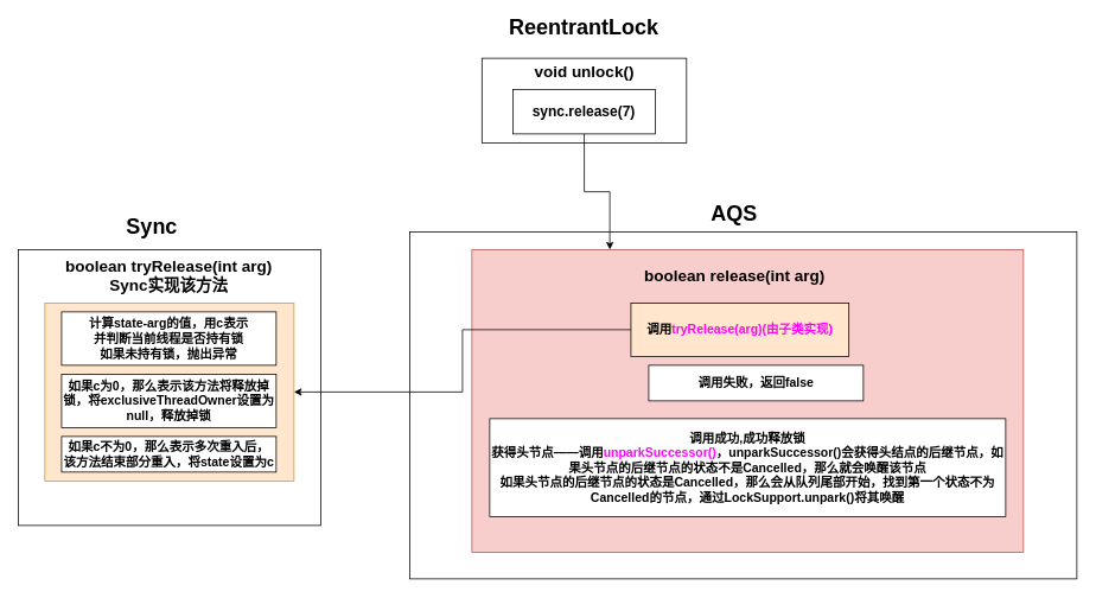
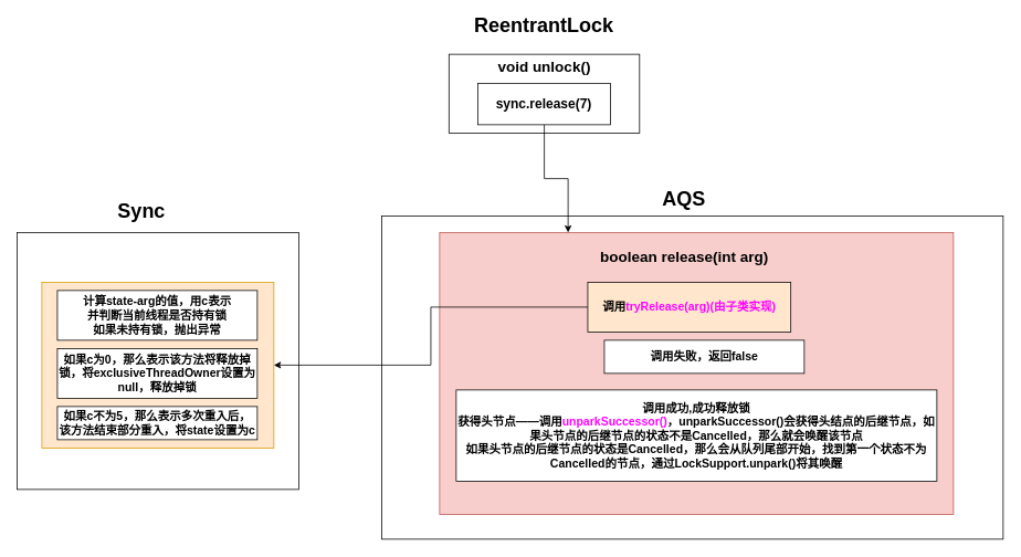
  <mxCell id="0" />
  <mxCell id="1" parent="0" />
  <mxCell id="2" value="" style="rounded=0;whiteSpace=wrap;html=1;" parent="1" vertex="1"><mxGeometry x="541.25" y="65" width="230" height="95" as="geometry" /></mxCell>
  <mxCell id="3" value="&lt;b&gt;&lt;font style=&quot;font-size: 24px&quot;&gt;ReentrantLock&lt;/font&gt;&lt;/b&gt;" style="text;html=1;strokeColor=none;fillColor=none;align=center;verticalAlign=middle;whiteSpace=wrap;rounded=0;" parent="1" vertex="1"><mxGeometry x="636.25" y="20" width="40" height="20" as="geometry" /></mxCell>
  <mxCell id="4" value="&lt;b&gt;&lt;font style=&quot;font-size: 16px&quot;&gt;sync.release(7)&lt;/font&gt;&lt;/b&gt;" style="rounded=0;whiteSpace=wrap;html=1;" parent="1" vertex="1"><mxGeometry x="576.25" y="100" width="160" height="50" as="geometry" /></mxCell>
  <mxCell id="5" value="&lt;b&gt;&lt;font style=&quot;font-size: 18px&quot;&gt;void unlock()&lt;/font&gt;&lt;/b&gt;" style="text;html=1;strokeColor=none;fillColor=none;align=center;verticalAlign=middle;whiteSpace=wrap;rounded=0;" parent="1" vertex="1"><mxGeometry x="540" y="70" width="232.5" height="20" as="geometry" /></mxCell>
  <mxCell id="6" value="" style="rounded=0;whiteSpace=wrap;html=1;" parent="1" vertex="1"><mxGeometry x="20" y="280" width="340" height="310" as="geometry" /></mxCell>
  <mxCell id="7" value="&lt;span style=&quot;font-size: 24px&quot;&gt;&lt;b&gt;Sync&lt;/b&gt;&lt;/span&gt;" style="text;html=1;strokeColor=none;fillColor=none;align=center;verticalAlign=middle;whiteSpace=wrap;rounded=0;" parent="1" vertex="1"><mxGeometry x="107.5" y="245" width="125" height="20" as="geometry" /></mxCell>
  <mxCell id="8" value="" style="rounded=0;whiteSpace=wrap;html=1;fillColor=#ffe6cc;strokeColor=#d79b00;" parent="1" vertex="1"><mxGeometry x="50" y="340" width="280" height="200" as="geometry" /></mxCell>
- <mxCell id="9" value="&lt;b&gt;&lt;font style=&quot;font-size: 18px&quot;&gt;boolean tryRelease(int arg)&lt;br&gt;Sync实现该方法&lt;br&gt;&lt;/font&gt;&lt;/b&gt;" style="text;html=1;strokeColor=none;fillColor=none;align=center;verticalAlign=middle;whiteSpace=wrap;rounded=0;" parent="1" vertex="1"><mxGeometry x="44.38" y="300" width="291.25" height="20" as="geometry" /></mxCell>
  <mxCell id="10" value="&lt;span style=&quot;font-size: 14px&quot;&gt;&lt;b&gt;计算state-arg的值，用c表示&lt;br&gt;并判断当前线程是否持有锁&lt;br&gt;如果未持有锁，抛出异常&lt;br&gt;&lt;/b&gt;&lt;/span&gt;" style="rounded=0;whiteSpace=wrap;html=1;" parent="1" vertex="1"><mxGeometry x="68.75" y="350" width="241.25" height="60" as="geometry" /></mxCell>
  <mxCell id="11" value="&lt;b style=&quot;font-size: 14px&quot;&gt;如果c为0，那么表示该方法将释放掉锁，将exclusiveThreadOwner设置为null，释放掉锁&lt;br&gt;&lt;/b&gt;" style="rounded=0;whiteSpace=wrap;html=1;" parent="1" vertex="1"><mxGeometry x="68.75" y="420" width="241.25" height="60" as="geometry" /></mxCell>
- <mxCell id="12" value="&lt;b style=&quot;font-size: 14px&quot;&gt;如果c不为0，那么表示多次重入后，该方法结束部分重入，将state设置为c&lt;br&gt;&lt;/b&gt;" style="rounded=0;whiteSpace=wrap;html=1;" parent="1" vertex="1"><mxGeometry x="68.75" y="490" width="241.25" height="40" as="geometry" /></mxCell>
+ <mxCell id="12" value="&lt;b style=&quot;font-size: 14px&quot;&gt;如果c不为5，那么表示多次重入后，该方法结束部分重入，将state设置为c&lt;br&gt;&lt;/b&gt;" style="rounded=0;whiteSpace=wrap;html=1;" parent="1" vertex="1"><mxGeometry x="68.75" y="490" width="241.25" height="40" as="geometry" /></mxCell>
  <mxCell id="13" value="" style="rounded=0;whiteSpace=wrap;html=1;" vertex="1" parent="1"><mxGeometry x="460" y="260" width="750" height="390" as="geometry" /></mxCell>
  <mxCell id="14" value="&lt;b&gt;&lt;font style=&quot;font-size: 24px&quot;&gt;AQS&lt;/font&gt;&lt;/b&gt;" style="text;html=1;strokeColor=none;fillColor=none;align=center;verticalAlign=middle;whiteSpace=wrap;rounded=0;" vertex="1" parent="1"><mxGeometry x="805" y="230" width="40" height="20" as="geometry" /></mxCell>
  <mxCell id="15" value="" style="rounded=0;whiteSpace=wrap;html=1;fillColor=#f8cecc;strokeColor=#b85450;" vertex="1" parent="1"><mxGeometry x="530" y="280" width="620" height="340" as="geometry" /></mxCell>
  <mxCell id="16" value="&lt;b&gt;&lt;font style=&quot;font-size: 18px&quot;&gt;boolean release(int arg)&lt;/font&gt;&lt;/b&gt;" style="text;html=1;strokeColor=none;fillColor=none;align=center;verticalAlign=middle;whiteSpace=wrap;rounded=0;" vertex="1" parent="1"><mxGeometry x="708.75" y="300" width="232.5" height="20" as="geometry" /></mxCell>
  <mxCell id="17" style="edgeStyle=orthogonalEdgeStyle;rounded=0;orthogonalLoop=1;jettySize=auto;html=1;exitX=0;exitY=0.5;exitDx=0;exitDy=0;entryX=1;entryY=0.5;entryDx=0;entryDy=0;" edge="1" parent="1" source="18" target="8"><mxGeometry relative="1" as="geometry" /></mxCell>
  <mxCell id="18" value="&lt;b&gt;&lt;font style=&quot;font-size: 14px&quot;&gt;调用&lt;font color=&quot;#ff00ff&quot;&gt;tryRelease(arg)(由子类实现)&lt;/font&gt;&lt;/font&gt;&lt;/b&gt;" style="rounded=0;whiteSpace=wrap;html=1;fillColor=#ffe6cc;" vertex="1" parent="1"><mxGeometry x="708.75" y="340" width="245" height="60" as="geometry" /></mxCell>
  <mxCell id="19" value="&lt;span style=&quot;font-size: 14px&quot;&gt;&lt;b&gt;调用失败，返回false&lt;/b&gt;&lt;/span&gt;" style="rounded=0;whiteSpace=wrap;html=1;" vertex="1" parent="1"><mxGeometry x="728.75" y="410" width="241.25" height="40" as="geometry" /></mxCell>
  <mxCell id="20" value="&lt;span style=&quot;font-size: 14px&quot;&gt;&lt;b&gt;调用成功,成功释放锁&lt;br&gt;获得头节点——调用&lt;font color=&quot;#ff00ff&quot;&gt;unparkSuccessor()&lt;/font&gt;，unparkSuccessor()会获得头结点的后继节点，如果头节点的后继节点的状态不是Cancelled，那么就会唤醒该节点&lt;br&gt;如果头节点的后继节点的状态是Cancelled，那么会从队列尾部开始，找到第一个状态不为Cancelled的节点，通过LockSupport.unpark()将其唤醒&lt;br&gt;&lt;/b&gt;&lt;/span&gt;" style="rounded=0;whiteSpace=wrap;html=1;" vertex="1" parent="1"><mxGeometry x="550" y="470" width="580" height="110" as="geometry" /></mxCell>
  <mxCell id="21" style="edgeStyle=orthogonalEdgeStyle;rounded=0;orthogonalLoop=1;jettySize=auto;html=1;exitX=0.5;exitY=1;exitDx=0;exitDy=0;entryX=0.25;entryY=0;entryDx=0;entryDy=0;" edge="1" parent="1" source="4" target="15"><mxGeometry relative="1" as="geometry" /></mxCell>
